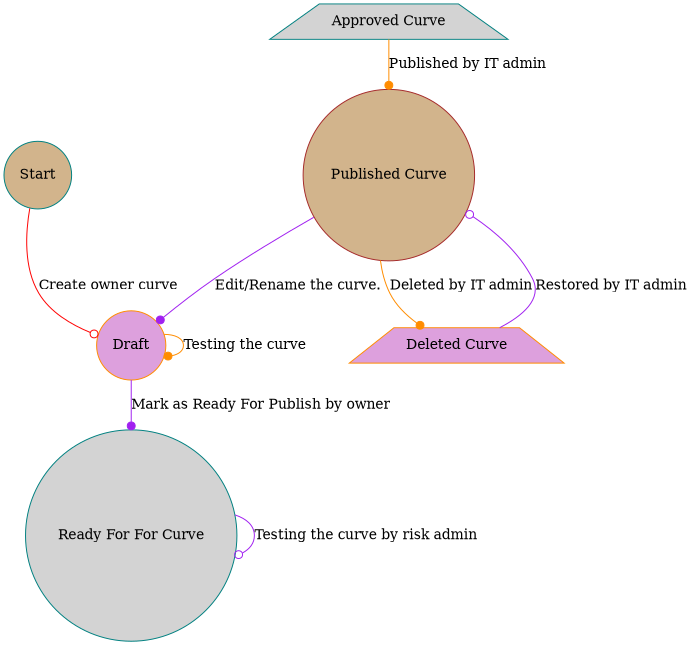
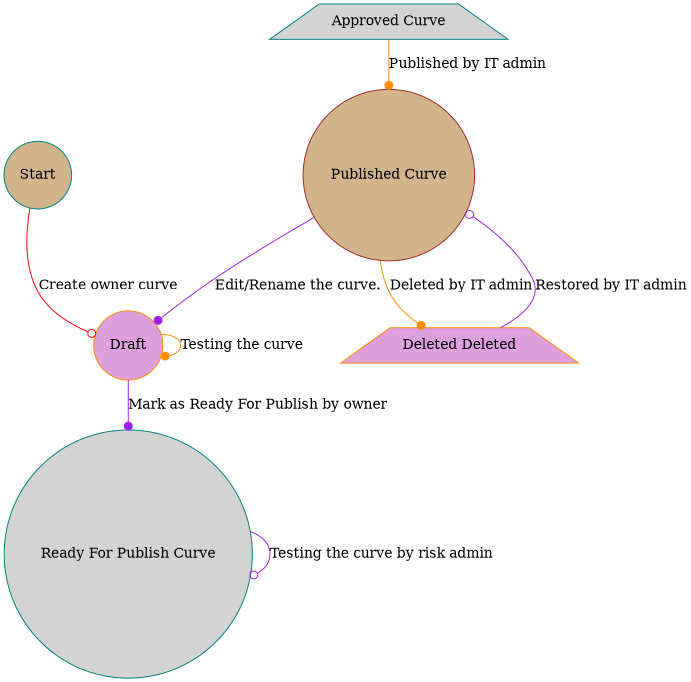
  digraph {
    node [color=teal fillcolor=tan shape=circle style=filled]
    edge [arrowhead=dot color=purple]
    n1 [label=Start]
    n2 [color=darkorange fillcolor=plum label=Draft]
-   n3 [fillcolor=lightgrey label="Ready For For Curve"]
+   n3 [fillcolor=lightgrey label="Ready For Publish Curve"]
    n4 [fillcolor=lightgrey label="Approved Curve" shape=trapezium]
    n5 [color=brown label="Published Curve"]
-   n6 [color=darkorange fillcolor=plum label="Deleted Curve" shape=trapezium]
+   n6 [color=darkorange fillcolor=plum label="Deleted Deleted" shape=trapezium]
    n1 -> n2 [arrowhead=odot color=red label="Create owner curve"]
    n2 -> n2 [color=darkorange label="Testing the curve"]
    n2 -> n3 [label="Mark as Ready For Publish by owner"]
    n3 -> n3 [arrowhead=odot label="Testing the curve by risk admin"]
    n4 -> n5 [color=darkorange label="Published by IT admin"]
    n5 -> n2 [label="Edit/Rename the curve."]
    n5 -> n6 [color=darkorange label="Deleted by IT admin"]
    n6 -> n5 [arrowhead=odot label="Restored by IT admin"]
  }
